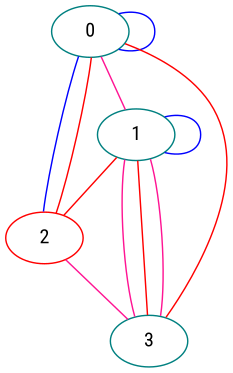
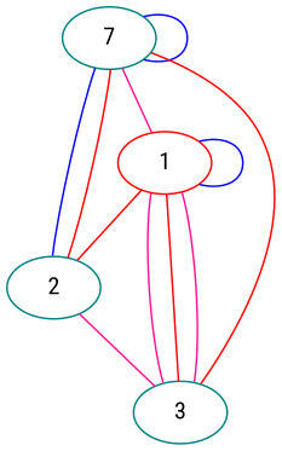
  graph {
    fontname="Roboto Condensed"
    node [color=teal fontname="Roboto Condensed"]
    edge [color=deeppink fontname="Roboto Condensed"]
-   0
-   1
-   2 [color=red]
+   0 [label=7]
+   1 [color=red]
+   2
    3
    0 -- 0 [color=blue]
    0 -- 1
    0 -- 2 [color=blue]
    0 -- 2 [color=red]
    0 -- 3 [color=red]
    1 -- 1 [color=blue]
    1 -- 2 [color=red]
    1 -- 3
    1 -- 3 [color=red]
    1 -- 3
    2 -- 3
  }
